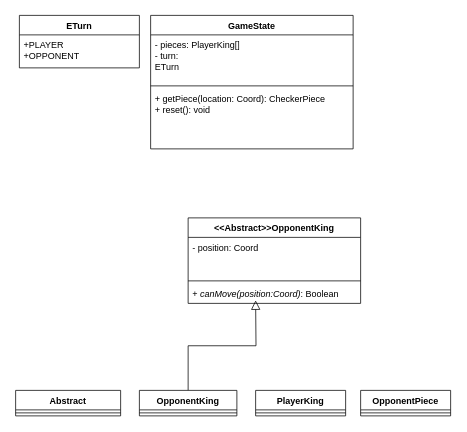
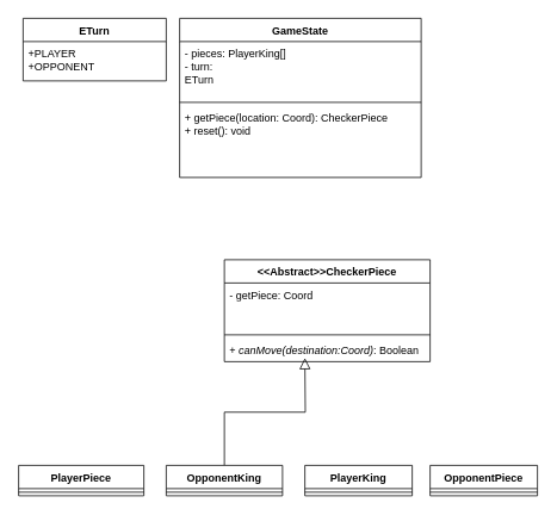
  <mxCell id="0" />
  <mxCell id="1" parent="0" />
- <mxCell id="2" value="&amp;lt;&amp;lt;Abstract&amp;gt;&amp;gt;OpponentKing" style="swimlane;fontStyle=1;align=center;verticalAlign=top;childLayout=stackLayout;horizontal=1;startSize=26;horizontalStack=0;resizeParent=1;resizeParentMax=0;resizeLast=0;collapsible=1;marginBottom=0;whiteSpace=wrap;html=1;" vertex="1" parent="1"><mxGeometry x="250" y="290" width="230" height="114" as="geometry" /></mxCell>
- <mxCell id="3" value="- position: Coord" style="text;strokeColor=none;fillColor=none;align=left;verticalAlign=top;spacingLeft=4;spacingRight=4;overflow=hidden;rotatable=0;points=[[0,0.5],[1,0.5]];portConstraint=eastwest;whiteSpace=wrap;html=1;" vertex="1" parent="2"><mxGeometry y="26" width="230" height="54" as="geometry" /></mxCell>
+ <mxCell id="2" value="&amp;lt;&amp;lt;Abstract&amp;gt;&amp;gt;CheckerPiece" style="swimlane;fontStyle=1;align=center;verticalAlign=top;childLayout=stackLayout;horizontal=1;startSize=26;horizontalStack=0;resizeParent=1;resizeParentMax=0;resizeLast=0;collapsible=1;marginBottom=0;whiteSpace=wrap;html=1;" vertex="1" parent="1"><mxGeometry x="250" y="290" width="230" height="114" as="geometry" /></mxCell>
+ <mxCell id="3" value="- getPiece: Coord" style="text;strokeColor=none;fillColor=none;align=left;verticalAlign=top;spacingLeft=4;spacingRight=4;overflow=hidden;rotatable=0;points=[[0,0.5],[1,0.5]];portConstraint=eastwest;whiteSpace=wrap;html=1;" vertex="1" parent="2"><mxGeometry y="26" width="230" height="54" as="geometry" /></mxCell>
  <mxCell id="4" value="" style="line;strokeWidth=1;fillColor=none;align=left;verticalAlign=middle;spacingTop=-1;spacingLeft=3;spacingRight=3;rotatable=0;labelPosition=right;points=[];portConstraint=eastwest;strokeColor=inherit;" vertex="1" parent="2"><mxGeometry y="80" width="230" height="8" as="geometry" /></mxCell>
- <mxCell id="5" value="+ &lt;i&gt;canMove(position:Coord)&lt;/i&gt;: Boolean" style="text;strokeColor=none;fillColor=none;align=left;verticalAlign=top;spacingLeft=4;spacingRight=4;overflow=hidden;rotatable=0;points=[[0,0.5],[1,0.5]];portConstraint=eastwest;whiteSpace=wrap;html=1;" vertex="1" parent="2"><mxGeometry y="88" width="230" height="26" as="geometry" /></mxCell>
- <mxCell id="6" value="&lt;div&gt;Abstract&lt;/div&gt;" style="swimlane;fontStyle=1;align=center;verticalAlign=top;childLayout=stackLayout;horizontal=1;startSize=26;horizontalStack=0;resizeParent=1;resizeParentMax=0;resizeLast=0;collapsible=1;marginBottom=0;whiteSpace=wrap;html=1;" vertex="1" parent="1"><mxGeometry x="20" y="520" width="140" height="34" as="geometry" /></mxCell>
+ <mxCell id="5" value="+ &lt;i&gt;canMove(destination:Coord)&lt;/i&gt;: Boolean" style="text;strokeColor=none;fillColor=none;align=left;verticalAlign=top;spacingLeft=4;spacingRight=4;overflow=hidden;rotatable=0;points=[[0,0.5],[1,0.5]];portConstraint=eastwest;whiteSpace=wrap;html=1;" vertex="1" parent="2"><mxGeometry y="88" width="230" height="26" as="geometry" /></mxCell>
+ <mxCell id="6" value="&lt;div&gt;PlayerPiece&lt;/div&gt;" style="swimlane;fontStyle=1;align=center;verticalAlign=top;childLayout=stackLayout;horizontal=1;startSize=26;horizontalStack=0;resizeParent=1;resizeParentMax=0;resizeLast=0;collapsible=1;marginBottom=0;whiteSpace=wrap;html=1;" vertex="1" parent="1"><mxGeometry x="20" y="520" width="140" height="34" as="geometry" /></mxCell>
  <mxCell id="7" value="" style="line;strokeWidth=1;fillColor=none;align=left;verticalAlign=middle;spacingTop=-1;spacingLeft=3;spacingRight=3;rotatable=0;labelPosition=right;points=[];portConstraint=eastwest;strokeColor=inherit;" vertex="1" parent="6"><mxGeometry y="26" width="140" height="8" as="geometry" /></mxCell>
  <mxCell id="8" value="&lt;div&gt;PlayerKing&lt;/div&gt;" style="swimlane;fontStyle=1;align=center;verticalAlign=top;childLayout=stackLayout;horizontal=1;startSize=26;horizontalStack=0;resizeParent=1;resizeParentMax=0;resizeLast=0;collapsible=1;marginBottom=0;whiteSpace=wrap;html=1;" vertex="1" parent="1"><mxGeometry x="340" y="520" width="120" height="34" as="geometry" /></mxCell>
  <mxCell id="9" value="" style="line;strokeWidth=1;fillColor=none;align=left;verticalAlign=middle;spacingTop=-1;spacingLeft=3;spacingRight=3;rotatable=0;labelPosition=right;points=[];portConstraint=eastwest;strokeColor=inherit;" vertex="1" parent="8"><mxGeometry y="26" width="120" height="8" as="geometry" /></mxCell>
  <mxCell id="10" style="edgeStyle=orthogonalEdgeStyle;rounded=0;orthogonalLoop=1;jettySize=auto;html=1;exitX=0.5;exitY=0;exitDx=0;exitDy=0;endArrow=block;endFill=0;startSize=14;endSize=10;" edge="1" parent="1" source="11"><mxGeometry relative="1" as="geometry"><mxPoint x="340" y="400" as="targetPoint" /></mxGeometry></mxCell>
  <mxCell id="11" value="OpponentKing" style="swimlane;fontStyle=1;align=center;verticalAlign=top;childLayout=stackLayout;horizontal=1;startSize=26;horizontalStack=0;resizeParent=1;resizeParentMax=0;resizeLast=0;collapsible=1;marginBottom=0;whiteSpace=wrap;html=1;" vertex="1" parent="1"><mxGeometry x="185" y="520" width="130" height="34" as="geometry" /></mxCell>
  <mxCell id="12" value="" style="line;strokeWidth=1;fillColor=none;align=left;verticalAlign=middle;spacingTop=-1;spacingLeft=3;spacingRight=3;rotatable=0;labelPosition=right;points=[];portConstraint=eastwest;strokeColor=inherit;" vertex="1" parent="11"><mxGeometry y="26" width="130" height="8" as="geometry" /></mxCell>
  <mxCell id="13" value="&lt;div&gt;OpponentPiece&lt;/div&gt;" style="swimlane;fontStyle=1;align=center;verticalAlign=top;childLayout=stackLayout;horizontal=1;startSize=26;horizontalStack=0;resizeParent=1;resizeParentMax=0;resizeLast=0;collapsible=1;marginBottom=0;whiteSpace=wrap;html=1;" vertex="1" parent="1"><mxGeometry x="480" y="520" width="120" height="34" as="geometry" /></mxCell>
  <mxCell id="14" value="" style="line;strokeWidth=1;fillColor=none;align=left;verticalAlign=middle;spacingTop=-1;spacingLeft=3;spacingRight=3;rotatable=0;labelPosition=right;points=[];portConstraint=eastwest;strokeColor=inherit;" vertex="1" parent="13"><mxGeometry y="26" width="120" height="8" as="geometry" /></mxCell>
  <mxCell id="15" value="GameState" style="swimlane;fontStyle=1;align=center;verticalAlign=top;childLayout=stackLayout;horizontal=1;startSize=26;horizontalStack=0;resizeParent=1;resizeParentMax=0;resizeLast=0;collapsible=1;marginBottom=0;whiteSpace=wrap;html=1;" vertex="1" parent="1"><mxGeometry x="200" y="20" width="270" height="178" as="geometry" /></mxCell>
  <mxCell id="16" value="&lt;div&gt;- pieces: PlayerKing[]&lt;/div&gt;&lt;div&gt;- turn: &lt;br&gt;&lt;/div&gt;ETurn" style="text;strokeColor=none;fillColor=none;align=left;verticalAlign=top;spacingLeft=4;spacingRight=4;overflow=hidden;rotatable=0;points=[[0,0.5],[1,0.5]];portConstraint=eastwest;whiteSpace=wrap;html=1;" vertex="1" parent="15"><mxGeometry y="26" width="270" height="64" as="geometry" /></mxCell>
  <mxCell id="17" value="" style="line;strokeWidth=1;fillColor=none;align=left;verticalAlign=middle;spacingTop=-1;spacingLeft=3;spacingRight=3;rotatable=0;labelPosition=right;points=[];portConstraint=eastwest;strokeColor=inherit;" vertex="1" parent="15"><mxGeometry y="90" width="270" height="8" as="geometry" /></mxCell>
  <mxCell id="18" value="&lt;div&gt;+ getPiece(location: Coord): CheckerPiece&lt;/div&gt;&lt;div&gt;+ reset(): void&lt;br&gt;&lt;/div&gt;" style="text;strokeColor=none;fillColor=none;align=left;verticalAlign=top;spacingLeft=4;spacingRight=4;overflow=hidden;rotatable=0;points=[[0,0.5],[1,0.5]];portConstraint=eastwest;whiteSpace=wrap;html=1;" vertex="1" parent="15"><mxGeometry y="98" width="270" height="80" as="geometry" /></mxCell>
  <mxCell id="19" value="ETurn" style="swimlane;fontStyle=1;align=center;verticalAlign=top;childLayout=stackLayout;horizontal=1;startSize=26;horizontalStack=0;resizeParent=1;resizeParentMax=0;resizeLast=0;collapsible=1;marginBottom=0;whiteSpace=wrap;html=1;" vertex="1" parent="1"><mxGeometry x="25" y="20" width="160" height="70" as="geometry" /></mxCell>
  <mxCell id="20" value="&lt;div&gt;+PLAYER&lt;/div&gt;&lt;div&gt;+OPPONENT&lt;br&gt; &lt;/div&gt;" style="text;strokeColor=none;fillColor=none;align=left;verticalAlign=top;spacingLeft=4;spacingRight=4;overflow=hidden;rotatable=0;points=[[0,0.5],[1,0.5]];portConstraint=eastwest;whiteSpace=wrap;html=1;" vertex="1" parent="19"><mxGeometry y="26" width="160" height="44" as="geometry" /></mxCell>
